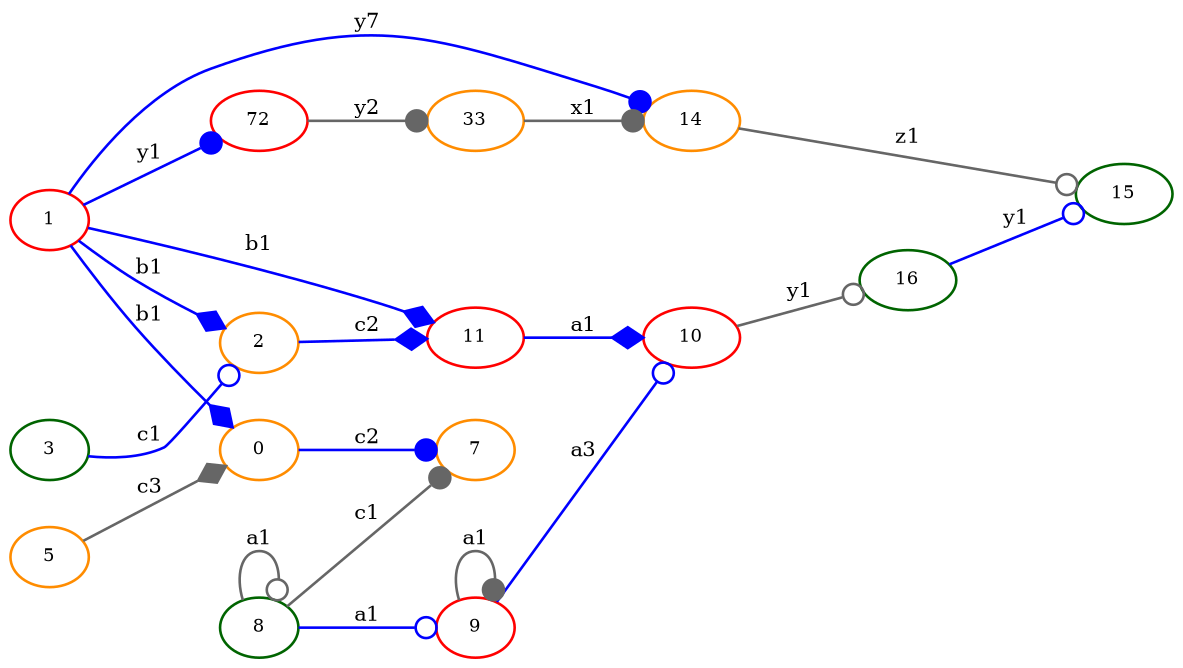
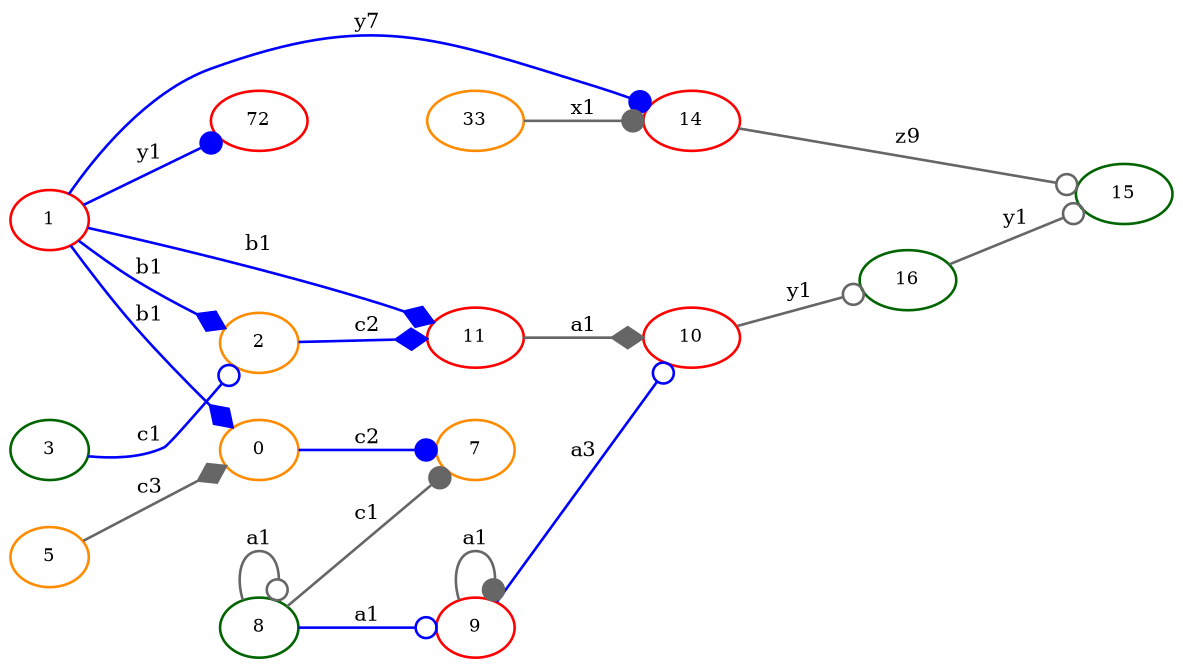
  digraph {
    rankdir=LR
    node [color=red fontsize=7]
    edge [arrowhead=dot color=blue fontsize=8]
    n1 [height=.01 label=1 width=.01]
    n2 [height=.01 label=72 width=.01]
-   n3 [color=darkorange height=.01 label=14 width=.01]
+   n3 [height=.01 label=14 width=.01]
    n4 [color=darkorange height=.01 label=2 width=.01]
    n5 [height=.01 label=11 width=.01]
    n6 [color=darkorange height=.01 label=0 width=.01]
    n7 [color=darkorange height=.01 label=33 width=.01]
    n8 [color=darkgreen height=.01 label=15 width=.01]
    n9 [height=.01 label=10 width=.01]
    n10 [color=darkorange height=.01 label=7 width=.01]
    n11 [color=darkgreen height=.01 label=16 width=.01]
    n12 [color=darkgreen height=.01 label=3 width=.01]
    n13 [color=darkorange height=.01 label=5 width=.01]
    n14 [color=darkgreen height=.01 label=8 width=.01]
    n15 [height=.01 label=9 width=.01]
    n1 -> n2 [label=y1]
    n1 -> n3 [label=y7]
    n1 -> n4 [arrowhead=diamond label=b1]
    n1 -> n5 [arrowhead=diamond label=b1]
    n1 -> n6 [arrowhead=diamond label=b1]
-   n2 -> n7 [color=gray40 label=y2]
-   n3 -> n8 [arrowhead=odot color=gray40 label=z1]
+   n3 -> n8 [arrowhead=odot color=gray40 label=z9]
    n4 -> n5 [arrowhead=diamond label=c2]
-   n5 -> n9 [arrowhead=diamond label=a1]
+   n5 -> n9 [arrowhead=diamond color=gray40 label=a1]
    n6 -> n10 [label=c2]
    n7 -> n3 [color=gray40 label=x1]
    n9 -> n11 [arrowhead=odot color=gray40 label=y1]
-   n11 -> n8 [arrowhead=odot label=y1]
+   n11 -> n8 [arrowhead=odot color=gray40 label=y1]
    n12 -> n4 [arrowhead=odot label=c1]
    n13 -> n6 [arrowhead=diamond color=gray40 label=c3]
    n14 -> n10 [color=gray40 label=c1]
    n14 -> n14 [arrowhead=odot color=gray40 label=a1]
    n14 -> n15 [arrowhead=odot label=a1]
    n15 -> n9 [arrowhead=odot label=a3]
    n15 -> n15 [color=gray40 label=a1]
  }
